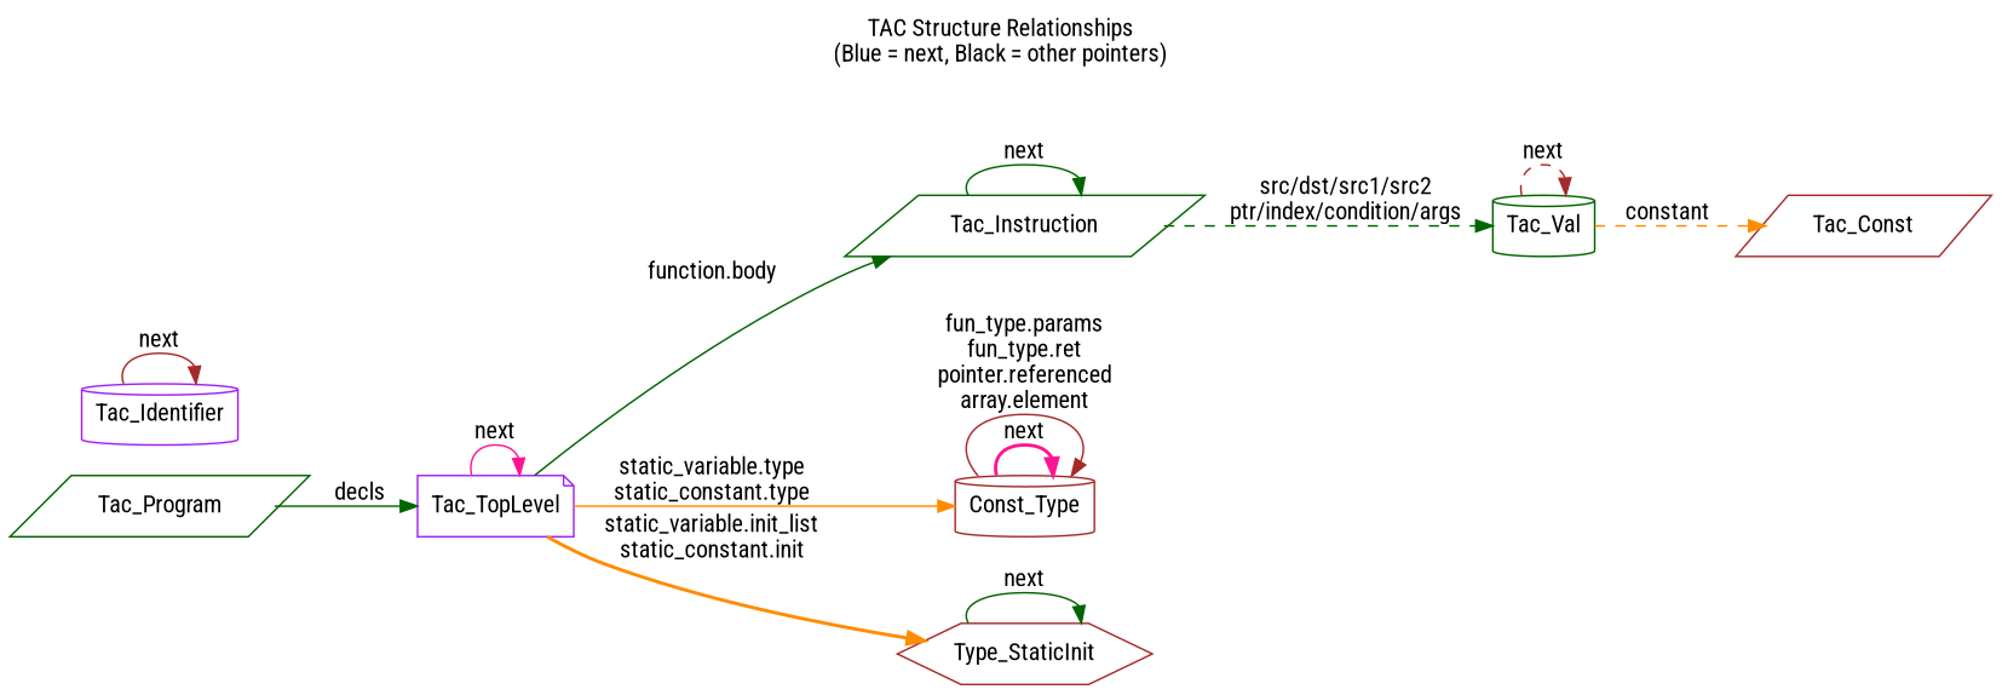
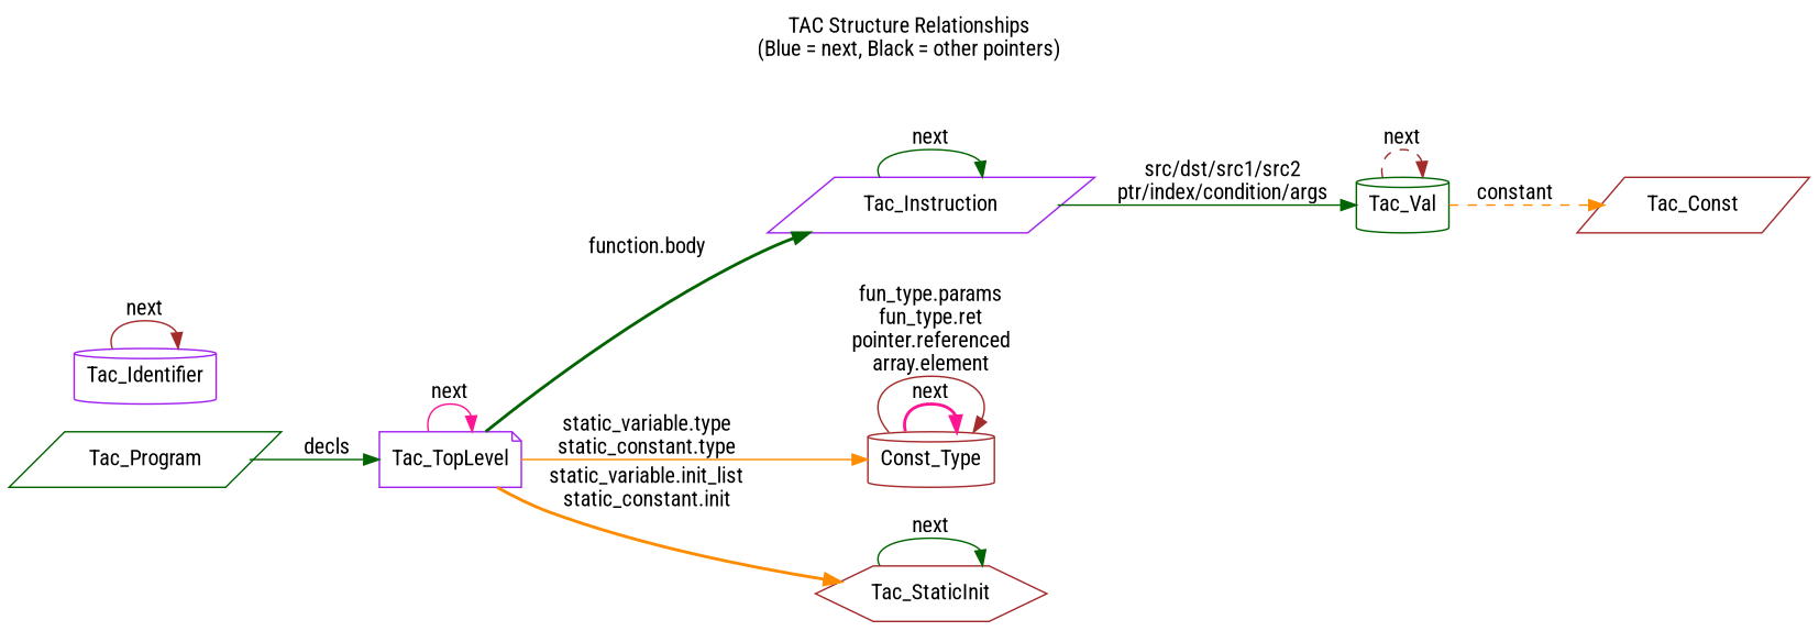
  digraph {
    fontname="Roboto Condensed"
    label="TAC Structure Relationships\n(Blue = next, Black = other pointers)"
    labelloc=t
    rankdir=LR
    node [color=purple fontname="Roboto Condensed" shape=parallelogram]
    edge [color=darkgreen fontname="Roboto Condensed" style=solid]
    n1 [color=darkgreen label=Tac_Program]
    n2 [label=Tac_TopLevel shape=note]
-   n3 [color=darkgreen label=Tac_Instruction]
+   n3 [label=Tac_Instruction]
    n4 [color=brown label=Const_Type shape=cylinder]
-   n5 [color=brown label=Type_StaticInit shape=hexagon]
+   n5 [color=brown label=Tac_StaticInit shape=hexagon]
    n6 [label=Tac_Identifier shape=cylinder]
    n7 [color=darkgreen label=Tac_Val shape=cylinder]
    n8 [color=brown label=Tac_Const]
    n1 -> n2 [label=decls]
    n2 -> n2 [color=deeppink label=next]
-   n2 -> n3 [label="function.body"]
+   n2 -> n3 [label="function.body" style=bold]
    n2 -> n4 [color=darkorange label="static_variable.type\nstatic_constant.type"]
    n2 -> n5 [color=darkorange label="static_variable.init_list\nstatic_constant.init" style=bold]
    n3 -> n3 [label=next]
-   n3 -> n7 [label="src/dst/src1/src2\nptr/index/condition/args" style=dashed]
+   n3 -> n7 [label="src/dst/src1/src2\nptr/index/condition/args"]
    n4 -> n4 [color=deeppink label=next style=bold]
    n4 -> n4 [color=brown label="fun_type.params\nfun_type.ret\npointer.referenced\narray.element"]
    n5 -> n5 [label=next]
    n6 -> n6 [color=brown label=next]
    n7 -> n7 [color=brown label=next style=dashed]
    n7 -> n8 [color=darkorange label=constant style=dashed]
  }
